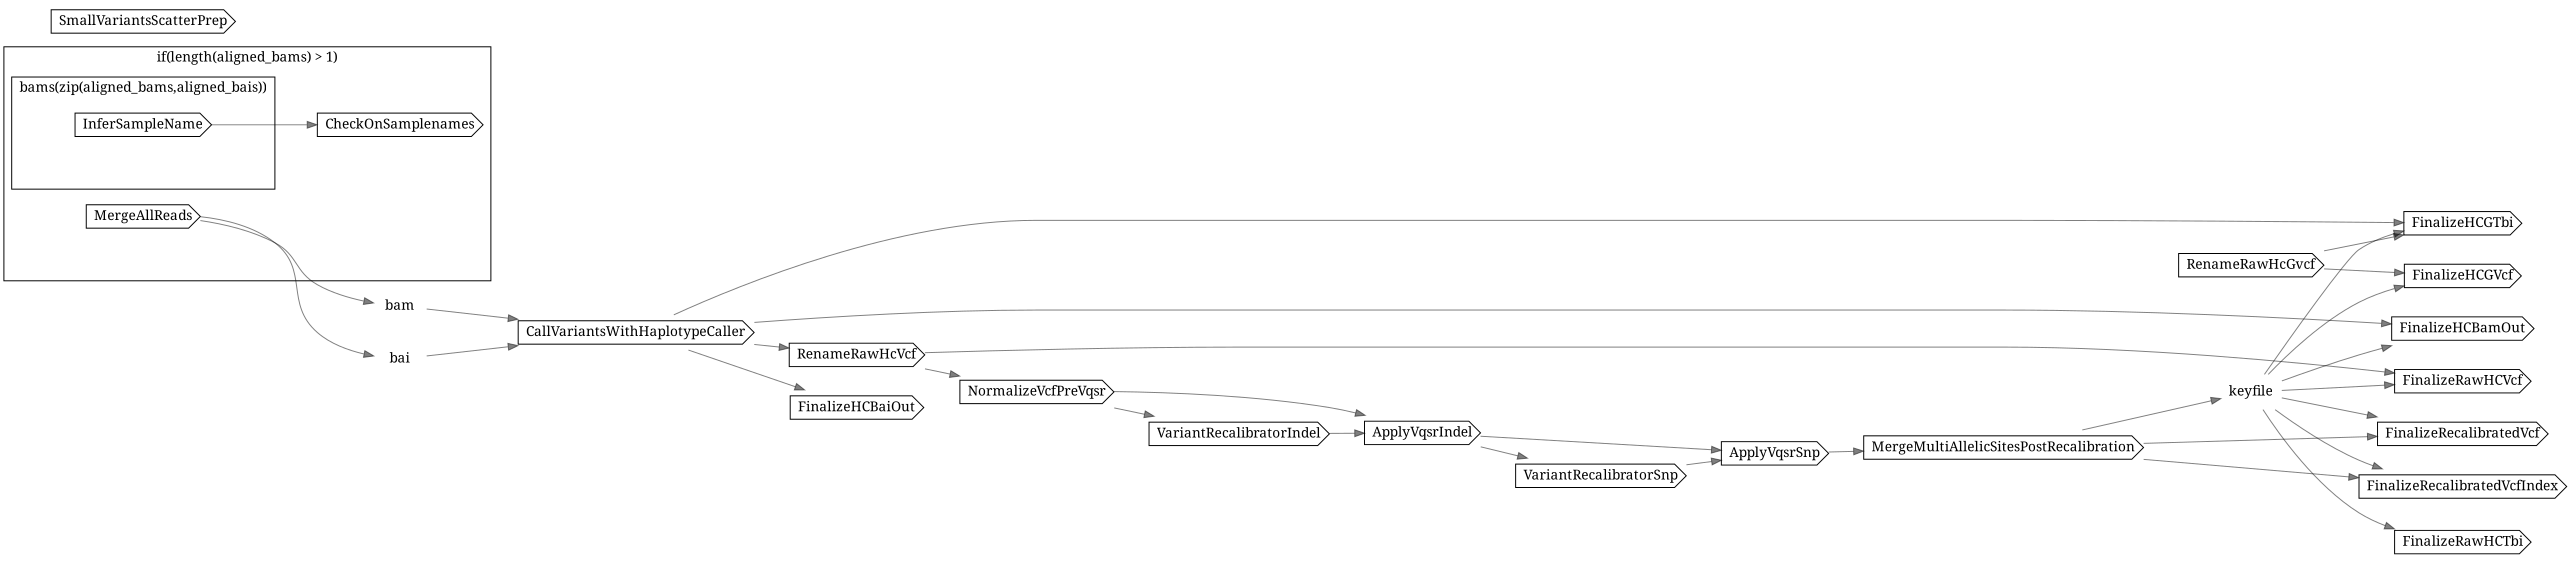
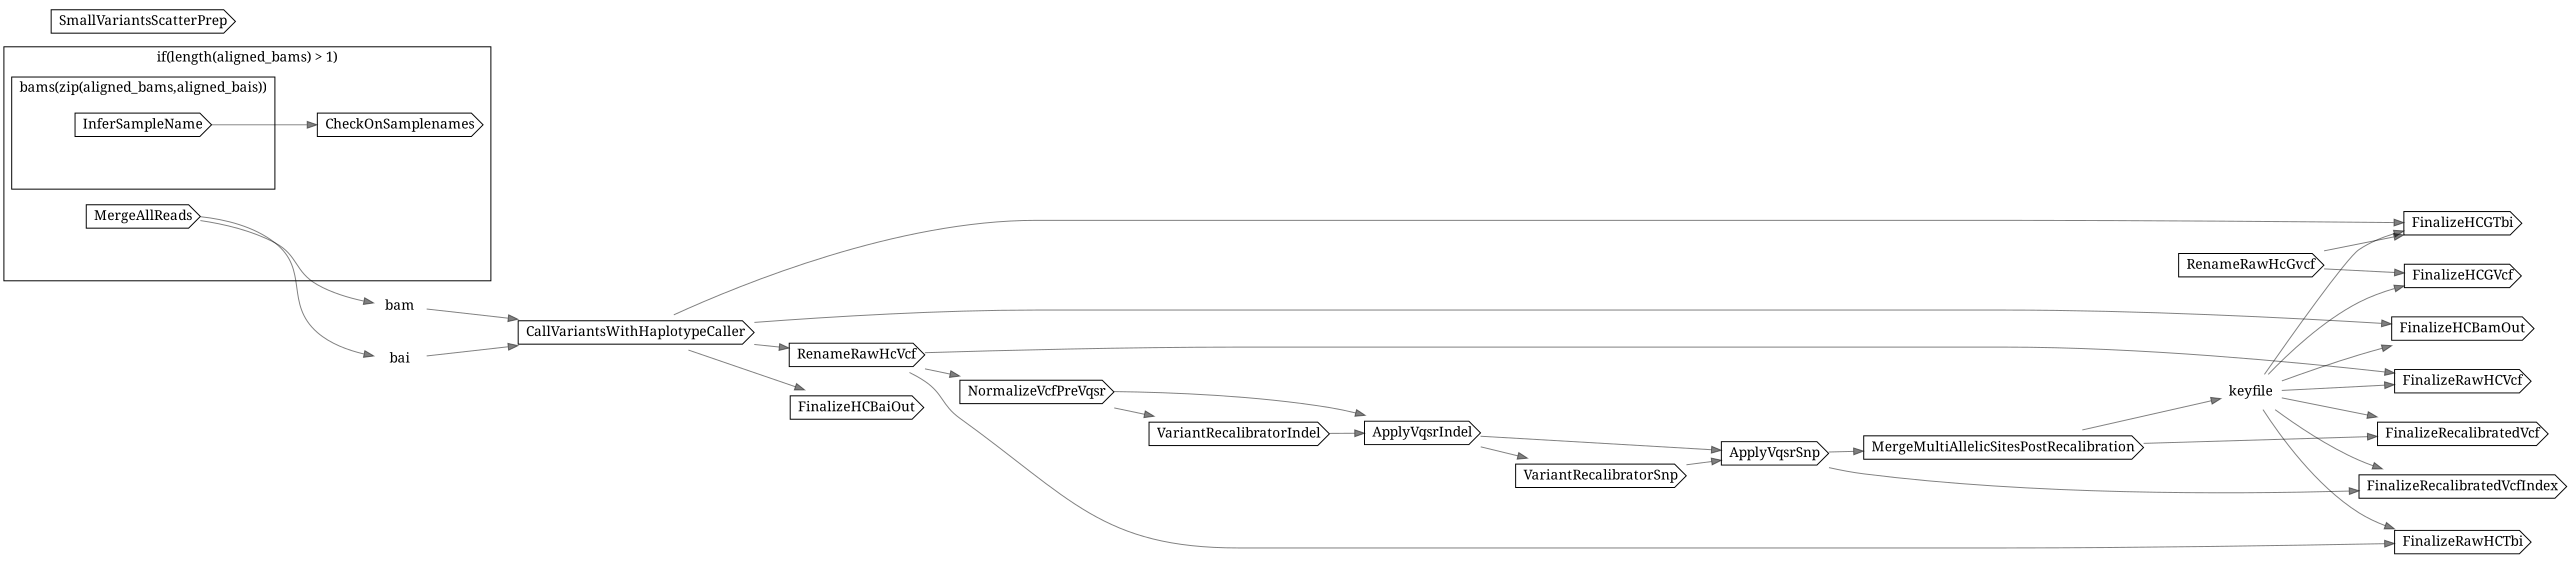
  digraph {
    compound=true
    fontname="Noto Serif"
    rankdir=LR
    node [fontname="Noto Serif" shape=cds]
    edge [color="#00000080" fontname="Noto Serif"]
    n1 [label=InferSampleName]
    "scatter-L62C9-pair" [height=0 margin=0 style=invis width=0 shape=""]
    n3 [label=CheckOnSamplenames]
    n4 [label=MergeAllReads]
    "if-L61C5" [height=0 margin=0 style=invis width=0 shape=""]
    n6 [label=bam shape=plaintext]
    n7 [label=bai shape=plaintext]
    n8 [label=CallVariantsWithHaplotypeCaller]
    n9 [label=RenameRawHcVcf]
    n10 [label=FinalizeHCBamOut]
    n11 [label=FinalizeHCBaiOut]
    n12 [label=FinalizeHCGTbi]
    n13 [label=NormalizeVcfPreVqsr]
    n14 [label=FinalizeRawHCVcf]
    n15 [label=FinalizeRawHCTbi]
    n16 [label=RenameRawHcGvcf]
    n17 [label=FinalizeHCGVcf]
    n18 [label=VariantRecalibratorIndel]
    n19 [label=ApplyVqsrIndel]
    n20 [label=SmallVariantsScatterPrep]
    n21 [label=VariantRecalibratorSnp]
    n22 [label=ApplyVqsrSnp]
    n23 [label=MergeMultiAllelicSitesPostRecalibration]
    n24 [label=keyfile shape=plaintext]
    n25 [label=FinalizeRecalibratedVcf]
    n26 [label=FinalizeRecalibratedVcfIndex]
    subgraph cluster_1 {
      label="if(length(aligned_bams) > 1)"
      rank=same
      n3
      n4
      "if-L61C5"
      subgraph cluster_2 {
        label="bams(zip(aligned_bams,aligned_bais))"
        rank=same
        n1
        "scatter-L62C9-pair"
      }
    }
    n1 -> n3
    n4 -> n6
    n4 -> n7
    n6 -> n8
    n7 -> n8
    n8 -> n9
    n8 -> n10
    n8 -> n11
    n8 -> n12
    n9 -> n13
    n9 -> n14
+   n9 -> n15
    n13 -> n18
    n13 -> n19
    n16 -> n12
    n16 -> n17
    n18 -> n19
    n19 -> n21
    n19 -> n22
    n21 -> n22
    n22 -> n23
    n23 -> n24
    n23 -> n25
-   n23 -> n26
+   n22 -> n26
    n24 -> n10
    n24 -> n12
    n24 -> n14
    n24 -> n15
    n24 -> n17
    n24 -> n25
    n24 -> n26
  }
